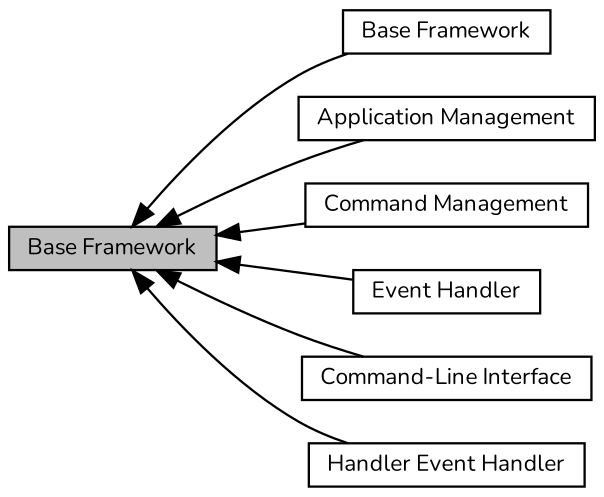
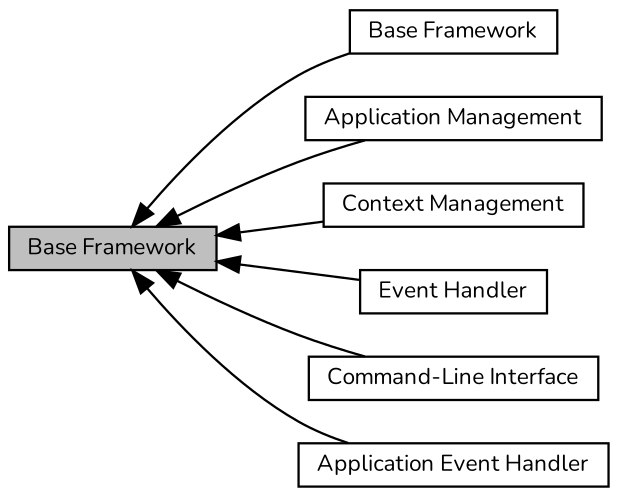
  digraph {
    fontname=Nunito
    rankdir=LR
    node [color=black fillcolor=white fontname=Nunito fontsize=10 shape=record style=filled]
    edge [dir=back fontname=Nunito fontsize=10 labelfontname=Helvetica labelfontsize=10 shape=plaintext style=solid]
    n1 [fillcolor=grey75 fontcolor=black height=0.2 label="Base Framework" width=0.4]
    n2 [height=0.2 label="Base Framework" width=0.4]
    n3 [height=0.2 label="Application Management" width=0.4]
-   n4 [height=0.2 label="Command Management" width=0.4]
+   n4 [height=0.2 label="Context Management" width=0.4]
    n5 [height=0.2 label="Event Handler" width=0.4]
    n6 [height=0.2 label="Command-Line Interface" width=0.4]
-   n7 [height=0.2 label="Handler Event Handler" width=0.4]
+   n7 [height=0.2 label="Application Event Handler" width=0.4]
    n1 -> n2
    n1 -> n3
    n1 -> n4
    n1 -> n5
    n1 -> n6
    n1 -> n7
  }
